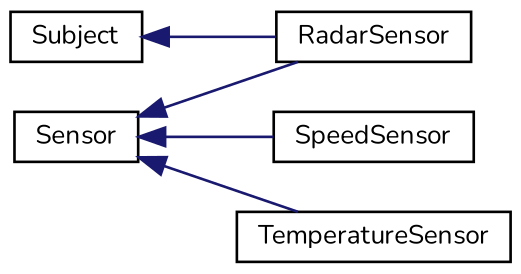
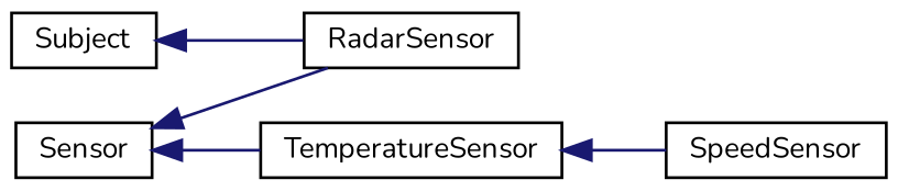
  digraph {
    fontname=Nunito
    rankdir=LR
    node [color=black fillcolor=white fontname=Nunito fontsize=10 shape=record style=filled]
    edge [color=midnightblue dir=back fontname=Nunito fontsize=10 labelfontname=Helvetica labelfontsize=10 style=solid]
    n1 [height=0.2 label=Subject width=0.4]
    n2 [height=0.2 label=RadarSensor width=0.4]
    n3 [height=0.2 label=Sensor width=0.4]
    n4 [height=0.2 label=SpeedSensor width=0.4]
    n5 [height=0.2 label=TemperatureSensor width=0.4]
    n1 -> n2
    n3 -> n2
-   n3 -> n4
+   n5 -> n4
    n3 -> n5
  }
